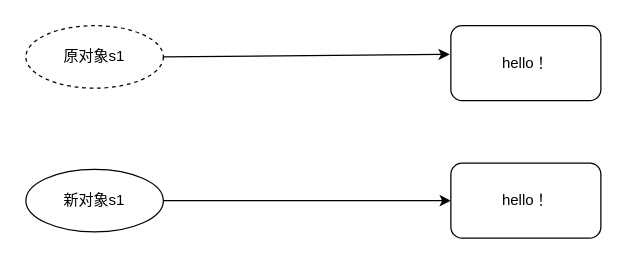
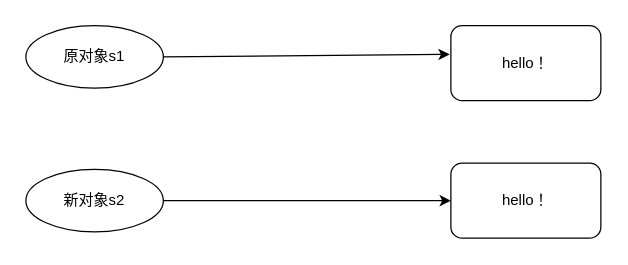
  <mxCell id="0" />
  <mxCell id="1" parent="0" />
  <mxCell id="2" value="hello！" style="rounded=1;whiteSpace=wrap;html=1;" vertex="1" parent="1"><mxGeometry x="360" y="20" width="120" height="60" as="geometry" /></mxCell>
- <mxCell id="3" value="原对象s1" style="ellipse;whiteSpace=wrap;html=1;dashed=1;" vertex="1" parent="1"><mxGeometry x="20" y="20" width="110" height="50" as="geometry" /></mxCell>
- <mxCell id="4" value="新对象s1" style="ellipse;whiteSpace=wrap;html=1;" vertex="1" parent="1"><mxGeometry x="20" y="135" width="110" height="50" as="geometry" /></mxCell>
+ <mxCell id="3" value="原对象s1" style="ellipse;whiteSpace=wrap;html=1;" vertex="1" parent="1"><mxGeometry x="20" y="20" width="110" height="50" as="geometry" /></mxCell>
+ <mxCell id="4" value="新对象s2" style="ellipse;whiteSpace=wrap;html=1;" vertex="1" parent="1"><mxGeometry x="20" y="135" width="110" height="50" as="geometry" /></mxCell>
  <mxCell id="5" value="" style="endArrow=classic;html=1;rounded=0;entryX=0;entryY=0.5;entryDx=0;entryDy=0;exitX=1;exitY=0.5;exitDx=0;exitDy=0;" edge="1" parent="1" source="4" target="7"><mxGeometry width="50" height="50" relative="1" as="geometry"><mxPoint x="140" y="205" as="sourcePoint" /><mxPoint x="190" y="155" as="targetPoint" /></mxGeometry></mxCell>
  <mxCell id="6" value="" style="endArrow=classic;html=1;rounded=0;entryX=-0.008;entryY=0.383;entryDx=0;entryDy=0;exitX=1;exitY=0.5;exitDx=0;exitDy=0;entryPerimeter=0;" edge="1" parent="1" source="3" target="2"><mxGeometry width="50" height="50" relative="1" as="geometry"><mxPoint x="140" y="150" as="sourcePoint" /><mxPoint x="270" y="105" as="targetPoint" /></mxGeometry></mxCell>
  <mxCell id="7" value="hello！" style="rounded=1;whiteSpace=wrap;html=1;" vertex="1" parent="1"><mxGeometry x="360" y="130" width="120" height="60" as="geometry" /></mxCell>
